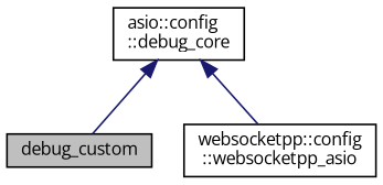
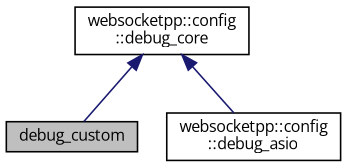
  digraph {
    fontname="Open Sans"
    node [color=black fillcolor=white fontname="Open Sans" fontsize=10 shape=record style=filled]
    edge [color=midnightblue dir=back fontname="Open Sans" fontsize=10 labelfontname=Helvetica labelfontsize=10 style=solid]
    n1 [fillcolor=grey75 fontcolor=black height=0.2 label=debug_custom width=0.4]
-   n2 [height=0.2 label="websocketpp::config\l::websocketpp_asio" width=0.4]
-   n3 [height=0.2 label="asio::config\l::debug_core" width=0.4]
+   n2 [height=0.2 label="websocketpp::config\l::debug_asio" width=0.4]
+   n3 [height=0.2 label="websocketpp::config\l::debug_core" width=0.4]
    n3 -> n1
    n3 -> n2
  }
